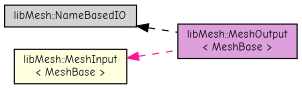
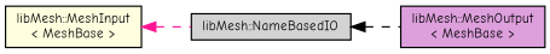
  digraph {
    fontname="Comic Neue"
    rankdir=LR
    node [color=black fontname="Comic Neue" fontsize=10 shape=record style=filled]
    edge [dir=back fontname="Comic Neue" fontsize=10 labelfontname=Helvetica labelfontsize=10 style=dashed]
    n1 [fillcolor=lightgrey fontcolor=black height=0.2 label="libMesh::NameBasedIO" width=0.4]
    n2 [fillcolor=plum height=0.2 label="libMesh::MeshOutput\l\< MeshBase \>" width=0.4]
    n3 [fillcolor=lightyellow height=0.2 label="libMesh::MeshInput\l\< MeshBase \>" width=0.4]
    n1 -> n2 [color=black]
-   n3 -> n2 [color=deeppink]
+   n3 -> n1 [color=deeppink]
  }
